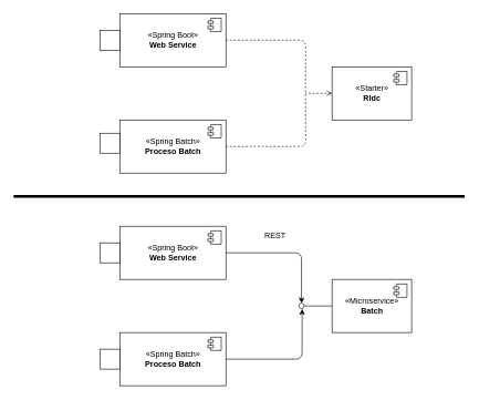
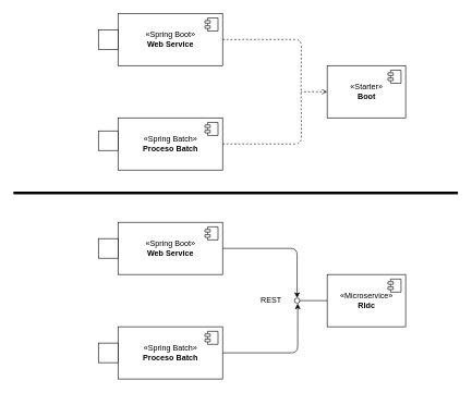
  <mxCell id="0" />
  <mxCell id="1" parent="0" />
  <mxCell id="2" style="edgeStyle=orthogonalEdgeStyle;html=1;endArrow=none;endFill=0;dashed=1;" parent="1" source="3" edge="1"><mxGeometry relative="1" as="geometry"><mxPoint x="460" y="125" as="targetPoint" /></mxGeometry></mxCell>
  <mxCell id="3" value="«Spring Batch»&lt;br&gt;&lt;b&gt;Proceso Batch&lt;/b&gt;" style="html=1;dropTarget=0;" parent="1" vertex="1"><mxGeometry x="180" y="180" width="160" height="80" as="geometry" /></mxCell>
  <mxCell id="4" value="" style="shape=module;jettyWidth=8;jettyHeight=4;" parent="3" vertex="1"><mxGeometry x="1" width="20" height="20" relative="1" as="geometry"><mxPoint x="-27" y="7" as="offset" /></mxGeometry></mxCell>
  <mxCell id="5" style="edgeStyle=orthogonalEdgeStyle;html=1;endArrow=none;endFill=0;dashed=1;" parent="1" source="6" edge="1"><mxGeometry relative="1" as="geometry"><mxPoint x="460" y="125" as="targetPoint" /></mxGeometry></mxCell>
  <mxCell id="6" value="«Spring Boot»&lt;br&gt;&lt;b&gt;Web Service&lt;/b&gt;" style="html=1;dropTarget=0;" parent="1" vertex="1"><mxGeometry x="180" y="20" width="160" height="80" as="geometry" /></mxCell>
  <mxCell id="7" value="" style="shape=module;jettyWidth=8;jettyHeight=4;" parent="6" vertex="1"><mxGeometry x="1" width="20" height="20" relative="1" as="geometry"><mxPoint x="-27" y="7" as="offset" /></mxGeometry></mxCell>
- <mxCell id="8" value="«Starter»&lt;br&gt;&lt;b&gt;RIdc&lt;/b&gt;" style="html=1;dropTarget=0;" parent="1" vertex="1"><mxGeometry x="500" y="100" width="120" height="80" as="geometry" /></mxCell>
+ <mxCell id="8" value="«Starter»&lt;br&gt;&lt;b&gt;Boot&lt;/b&gt;" style="html=1;dropTarget=0;" parent="1" vertex="1"><mxGeometry x="500" y="100" width="120" height="80" as="geometry" /></mxCell>
  <mxCell id="9" value="" style="shape=module;jettyWidth=8;jettyHeight=4;" parent="8" vertex="1"><mxGeometry x="1" width="20" height="20" relative="1" as="geometry"><mxPoint x="-27" y="7" as="offset" /></mxGeometry></mxCell>
  <mxCell id="10" value="" style="endArrow=none;html=1;rounded=0;align=center;verticalAlign=top;endFill=0;labelBackgroundColor=none;endSize=2;dashed=1;startArrow=open;startFill=0;" parent="1" source="8" edge="1"><mxGeometry relative="1" as="geometry"><mxPoint x="294" y="115" as="sourcePoint" /><mxPoint x="460" y="140" as="targetPoint" /></mxGeometry></mxCell>
  <mxCell id="11" value="" style="fontStyle=0;labelPosition=right;verticalLabelPosition=middle;align=left;verticalAlign=middle;spacingLeft=2;" parent="1" vertex="1"><mxGeometry x="150" y="45" width="30" height="30" as="geometry" /></mxCell>
  <mxCell id="12" value="" style="fontStyle=0;labelPosition=right;verticalLabelPosition=middle;align=left;verticalAlign=middle;spacingLeft=2;" parent="1" vertex="1"><mxGeometry x="150" y="200" width="30" height="30" as="geometry" /></mxCell>
  <mxCell id="13" style="edgeStyle=orthogonalEdgeStyle;html=1;entryX=0.383;entryY=1.054;entryDx=0;entryDy=0;entryPerimeter=0;" parent="1" source="14" target="22" edge="1"><mxGeometry relative="1" as="geometry"><Array as="points"><mxPoint x="455" y="540" /></Array></mxGeometry></mxCell>
  <mxCell id="14" value="«Spring Batch»&lt;br&gt;&lt;b&gt;Proceso Batch&lt;/b&gt;" style="html=1;dropTarget=0;" parent="1" vertex="1"><mxGeometry x="180" y="500" width="160" height="80" as="geometry" /></mxCell>
  <mxCell id="15" value="" style="shape=module;jettyWidth=8;jettyHeight=4;" parent="14" vertex="1"><mxGeometry x="1" width="20" height="20" relative="1" as="geometry"><mxPoint x="-27" y="7" as="offset" /></mxGeometry></mxCell>
  <mxCell id="16" style="edgeStyle=orthogonalEdgeStyle;html=1;" parent="1" source="17" target="22" edge="1"><mxGeometry relative="1" as="geometry" /></mxCell>
  <mxCell id="17" value="«Spring Boot»&lt;br&gt;&lt;b&gt;Web Service&lt;/b&gt;" style="html=1;dropTarget=0;" parent="1" vertex="1"><mxGeometry x="180" y="340" width="160" height="80" as="geometry" /></mxCell>
  <mxCell id="18" value="" style="shape=module;jettyWidth=8;jettyHeight=4;" parent="17" vertex="1"><mxGeometry x="1" width="20" height="20" relative="1" as="geometry"><mxPoint x="-27" y="7" as="offset" /></mxGeometry></mxCell>
- <mxCell id="19" value="«Microservice»&lt;br&gt;&lt;b&gt;Batch&lt;/b&gt;" style="html=1;dropTarget=0;" parent="1" vertex="1"><mxGeometry x="500" y="420" width="120" height="80" as="geometry" /></mxCell>
+ <mxCell id="19" value="«Microservice»&lt;br&gt;&lt;b&gt;RIdc&lt;/b&gt;" style="html=1;dropTarget=0;" parent="1" vertex="1"><mxGeometry x="500" y="420" width="120" height="80" as="geometry" /></mxCell>
  <mxCell id="20" value="" style="shape=module;jettyWidth=8;jettyHeight=4;" parent="19" vertex="1"><mxGeometry x="1" width="20" height="20" relative="1" as="geometry"><mxPoint x="-27" y="7" as="offset" /></mxGeometry></mxCell>
  <mxCell id="21" value="" style="endArrow=none;html=1;rounded=0;align=center;verticalAlign=top;endFill=0;labelBackgroundColor=none;endSize=2;" parent="1" source="19" target="22" edge="1"><mxGeometry relative="1" as="geometry"><mxPoint x="284" y="450" as="sourcePoint" /></mxGeometry></mxCell>
  <mxCell id="22" value="" style="ellipse;html=1;fontSize=11;align=center;fillColor=none;points=[];aspect=fixed;resizable=0;verticalAlign=bottom;labelPosition=center;verticalLabelPosition=top;flipH=1;" parent="1" vertex="1"><mxGeometry x="450" y="456" width="8" height="8" as="geometry" /></mxCell>
- <mxCell id="23" value="REST" style="text;html=1;align=center;verticalAlign=middle;resizable=0;points=[];autosize=1;strokeColor=none;fillColor=none;" parent="1" vertex="1"><mxGeometry x="384" y="340" width="60" height="30" as="geometry" /></mxCell>
+ <mxCell id="23" value="REST" style="text;html=1;align=center;verticalAlign=middle;resizable=0;points=[];autosize=1;strokeColor=none;fillColor=none;" parent="1" vertex="1"><mxGeometry x="384" y="445" width="60" height="30" as="geometry" /></mxCell>
  <mxCell id="24" value="" style="fontStyle=0;labelPosition=right;verticalLabelPosition=middle;align=left;verticalAlign=middle;spacingLeft=2;" parent="1" vertex="1"><mxGeometry x="150" y="365" width="30" height="30" as="geometry" /></mxCell>
  <mxCell id="25" value="" style="fontStyle=0;labelPosition=right;verticalLabelPosition=middle;align=left;verticalAlign=middle;spacingLeft=2;" parent="1" vertex="1"><mxGeometry x="150" y="525" width="30" height="30" as="geometry" /></mxCell>
  <mxCell id="26" value="" style="line;strokeWidth=4;html=1;perimeter=backbonePerimeter;points=[];outlineConnect=0;" parent="1" vertex="1"><mxGeometry x="20" y="290" width="680" height="10" as="geometry" /></mxCell>
